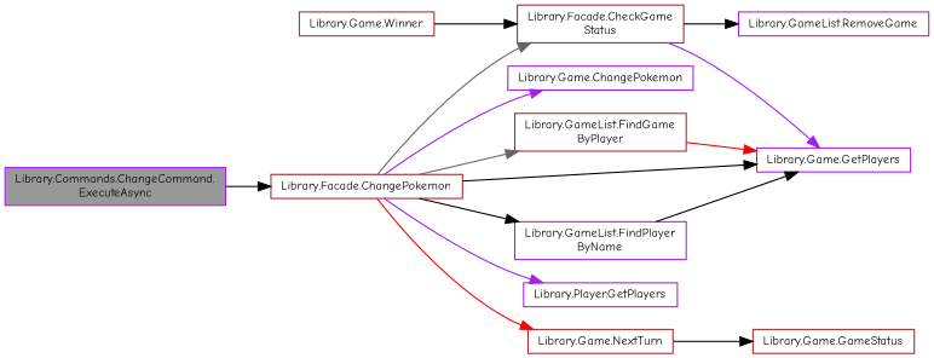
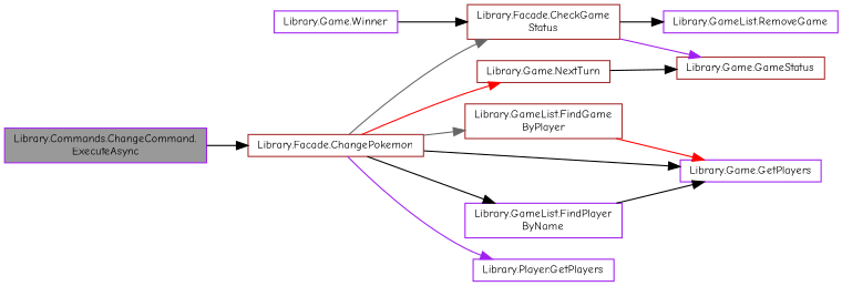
  digraph {
    fontname="Comic Neue"
    rankdir=LR
    node [color=purple fillcolor=white fontname="Comic Neue" fontsize=10 shape=box style=filled]
    edge [color=black fontname="Comic Neue" fontsize=10 labelfontname=Helvetica labelfontsize=10 style=solid]
    n1 [fillcolor=grey60 fontcolor=black height=0.2 label="Library.Commands.ChangeCommand.\lExecuteAsync" width=0.4]
    n2 [color=brown height=0.2 label="Library.Facade.ChangePokemon" width=0.4]
-   n3 [height=0.2 label="Library.Game.ChangePokemon" width=0.4]
    n4 [color=brown height=0.2 label="Library.Facade.CheckGame\lStatus" width=0.4]
    n5 [color=brown height=0.2 label="Library.GameList.FindGame\lByPlayer" width=0.4]
    n6 [height=0.2 label="Library.Game.GetPlayers" width=0.4]
    n7 [height=0.2 label="Library.GameList.FindPlayer\lByName" width=0.4]
    n8 [height=0.2 label="Library.Player.GetPlayers" width=0.4]
    n9 [color=brown height=0.2 label="Library.Game.NextTurn" width=0.4]
    n10 [color=brown height=0.2 label="Library.Game.GameStatus" width=0.4]
    n11 [height=0.2 label="Library.GameList.RemoveGame" width=0.4]
-   n12 [color=brown height=0.2 label="Library.Game.Winner" width=0.4]
+   n12 [height=0.2 label="Library.Game.Winner" width=0.4]
    n1 -> n2
-   n2 -> n3 [color=purple]
    n2 -> n4 [color=gray40]
    n2 -> n5 [color=gray40]
    n2 -> n6
    n2 -> n7
    n2 -> n8 [color=purple]
    n2 -> n9 [color=red]
-   n4 -> n6 [color=purple]
+   n4 -> n10 [color=purple]
    n4 -> n11
    n5 -> n6 [color=red]
    n7 -> n6
    n9 -> n10
    n12 -> n4
  }
